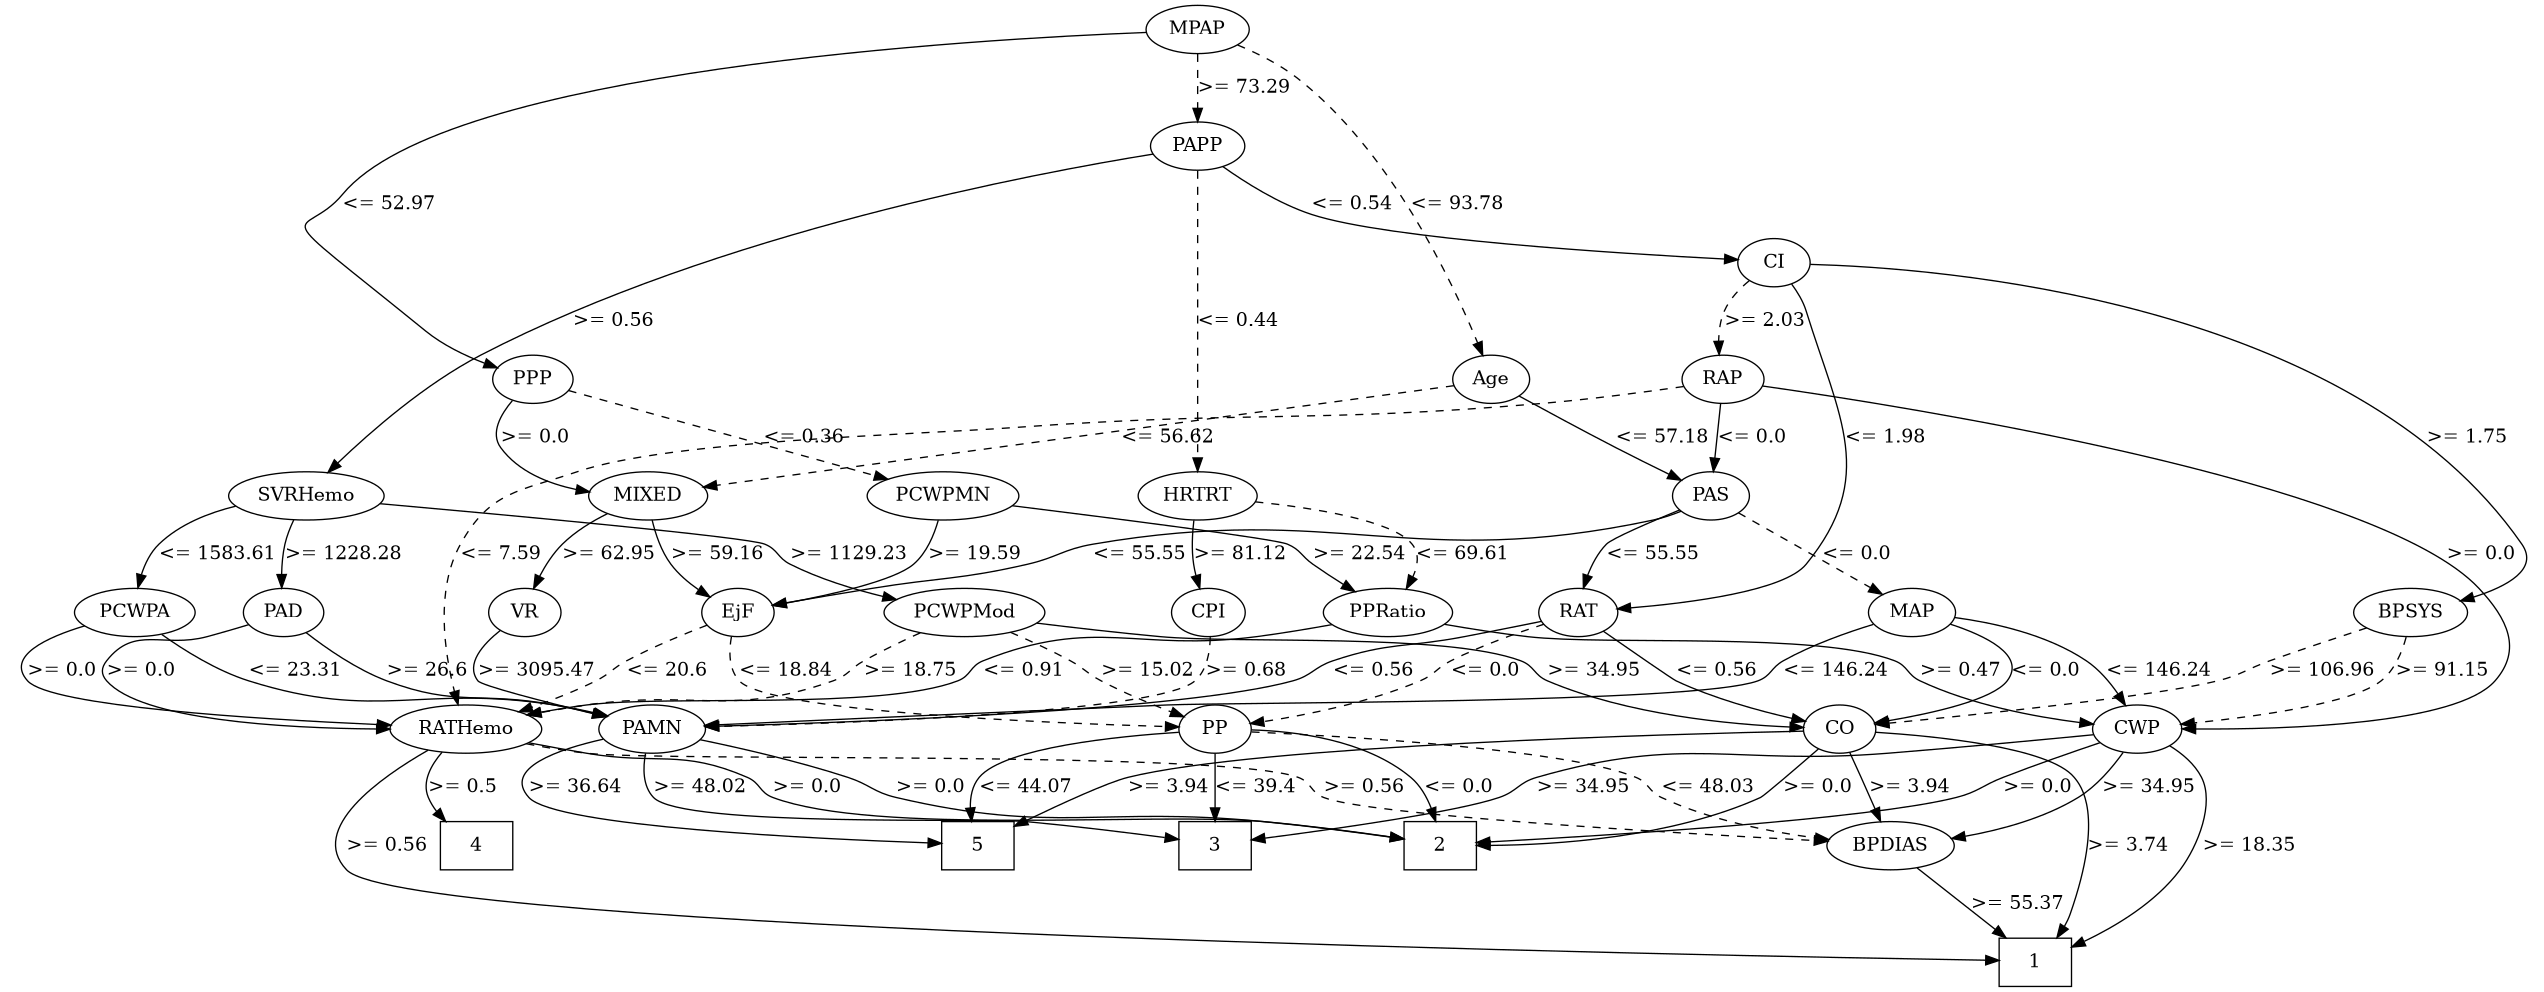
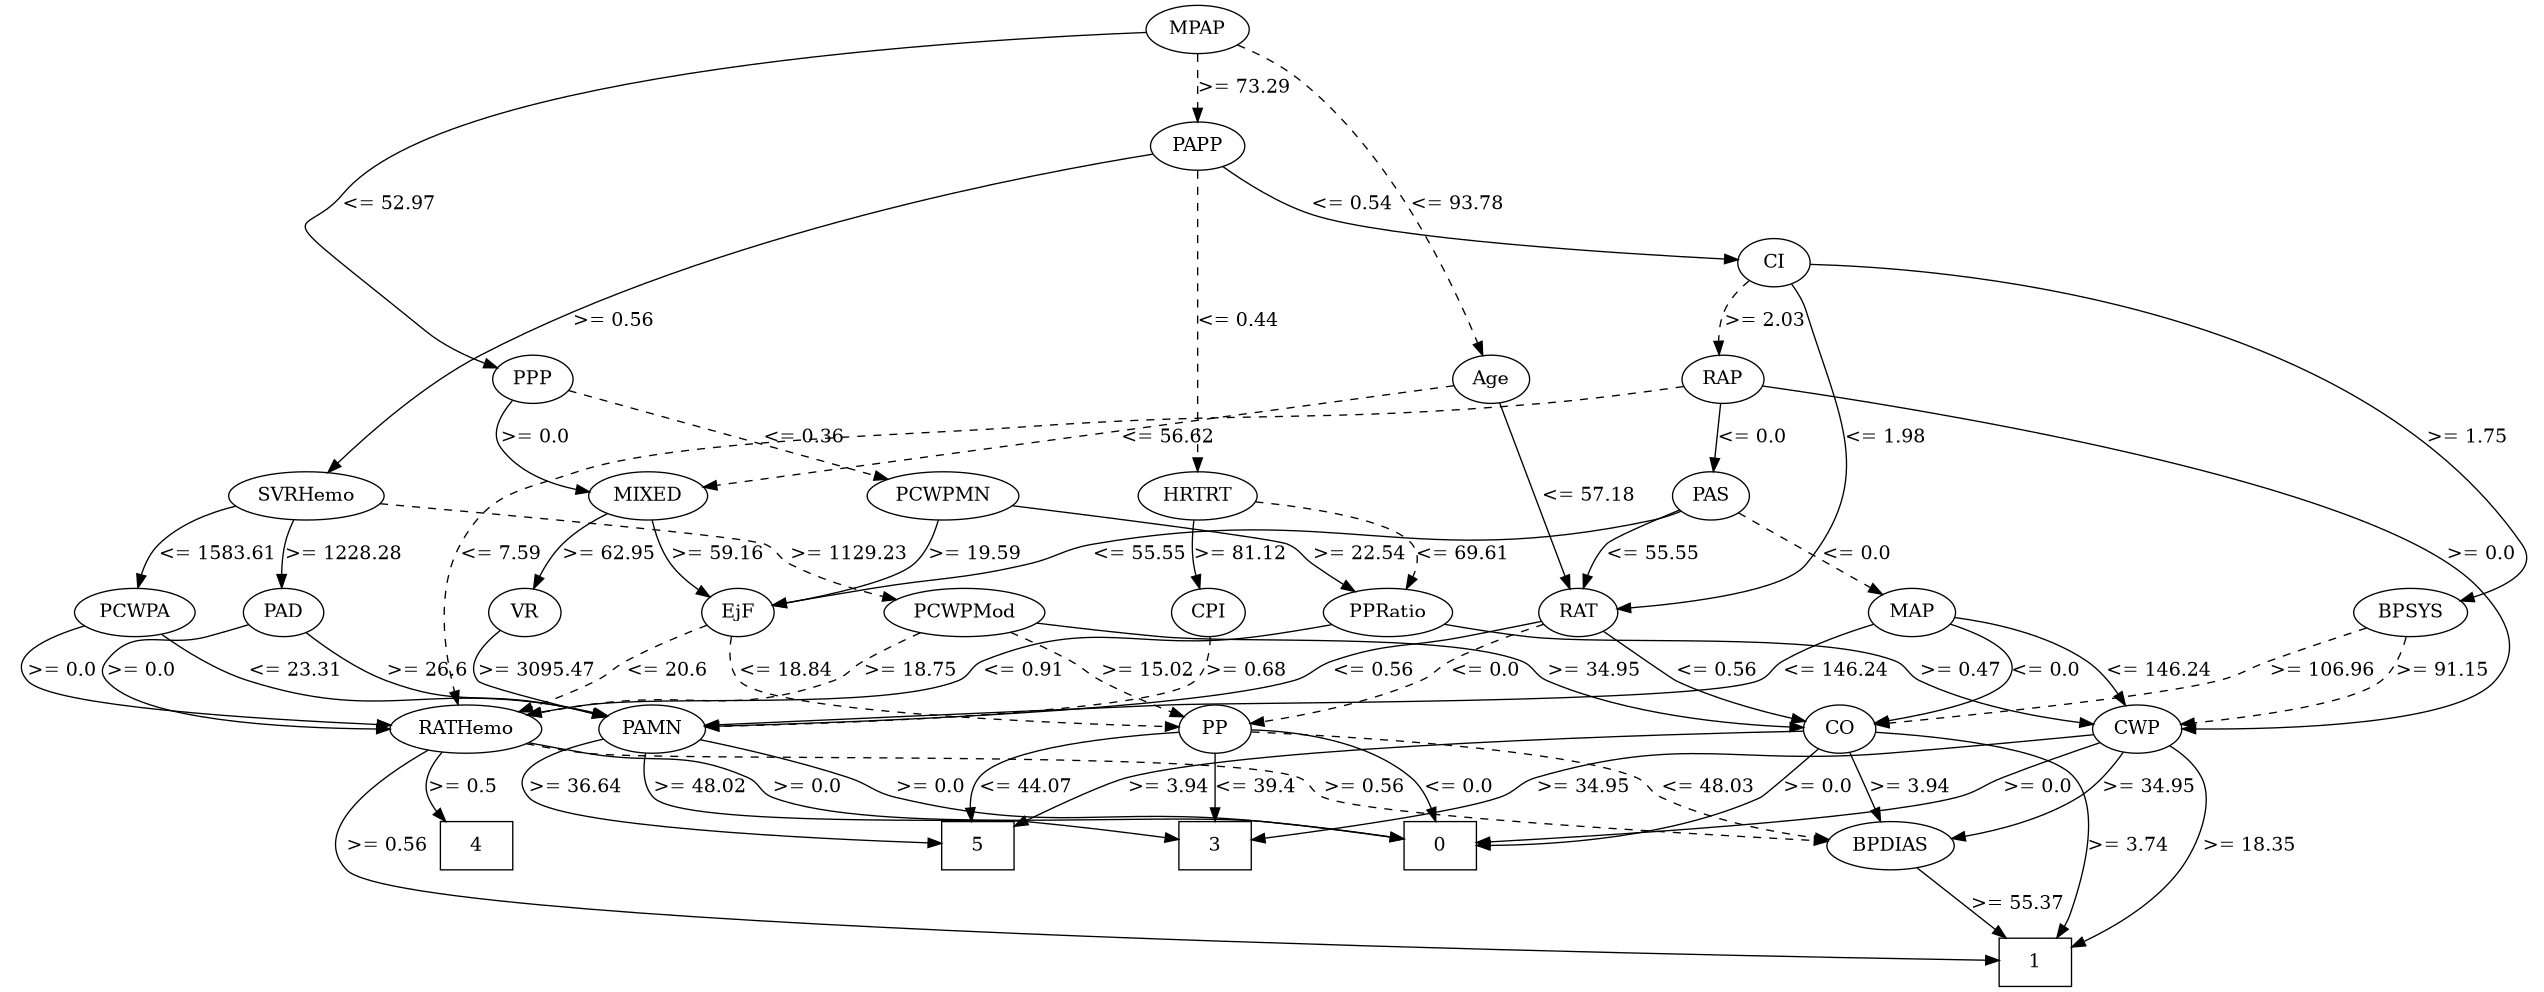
  strict digraph {
    edge [op=">=" param=0.0 style=solid]
    1 [height=0.5 shape=box width=0.75]
-   2 [height=0.5 shape=box width=0.75]
+   2 [height=0.5 shape=box width=0.75 label=0]
    3 [height=0.5 shape=box width=0.75]
    4 [height=0.5 shape=box width=0.75]
    5 [height=0.5 shape=box width=0.75]
    RAP [height=0.5 width=0.77778]
    CWP [height=0.5 width=0.84854]
    RATHemo [height=0.5 width=1.375]
    PAS [height=0.5 width=0.75]
    BPDIAS [height=0.5 width=1.1735]
    PP [height=0.5 width=0.75]
    MAP [height=0.5 width=0.84854]
    RAT [height=0.5 width=0.76389]
    EjF [height=0.5 width=0.75]
    PAMN [height=0.5 width=1.0139]
    CO [height=0.5 width=0.75]
    PAD [height=0.5 width=0.79437]
    PCWPMod [height=0.5 width=1.4444]
    PCWPA [height=0.5 width=1.1555]
    PCWPMN [height=0.5 width=1.3902]
    PPRatio [height=0.5 width=1.1013]
    CI [height=0.5 width=0.75]
    BPSYS [height=0.5 width=1.0471]
    SVRHemo [height=0.5 width=1.3902]
    MIXED [height=0.5 width=1.125]
    VR [height=0.5 width=0.75]
    HRTRT [height=0.5 width=1.1013]
    CPI [height=0.5 width=0.75]
    MPAP [height=0.5 width=0.97491]
    PPP [height=0.5 width=0.75]
    PAPP [height=0.5 width=0.88889]
    Age [height=0.5 width=0.75]
    RAP -> CWP [label=">= 0.0"]
    RAP -> RATHemo [label="<= 7.59" op="<=" param=7.59 style=dashed]
    RAP -> PAS [label="<= 0.0" op="<="]
    CWP -> 1 [label=">= 18.35" param=18.35]
    CWP -> 2 [label=">= 0.0"]
    CWP -> 3 [label=">= 34.95" param=34.95]
    CWP -> BPDIAS [label=">= 34.95" param=34.95]
    RATHemo -> 1 [label=">= 0.56" param=0.56]
    RATHemo -> 2 [label=">= 0.0"]
    RATHemo -> 4 [label=">= 0.5" param=0.5]
    RATHemo -> BPDIAS [label=">= 0.56" param=0.56 style=dashed]
    PAS -> MAP [label="<= 0.0" op="<=" style=dashed]
    PAS -> RAT [label="<= 55.55" op="<=" param=55.55]
    PAS -> EjF [label="<= 55.55" op="<=" param=55.55]
    BPDIAS -> 1 [label=">= 55.37" param=55.37]
    PP -> 2 [label="<= 0.0" op="<="]
    PP -> 3 [label="<= 39.4" op="<=" param=39.4]
    PP -> 5 [label="<= 44.07" op="<=" param=44.07]
    PP -> BPDIAS [label="<= 48.03" op="<=" param=48.03 style=dashed]
    MAP -> CWP [label="<= 146.24" op="<=" param=146.24]
    MAP -> PAMN [label="<= 146.24" op="<=" param=146.24]
    MAP -> CO [label="<= 0.0" op="<="]
    RAT -> PP [label="<= 0.0" op="<=" style=dashed]
    RAT -> PAMN [label="<= 0.56" op="<=" param=0.56]
    RAT -> CO [label="<= 0.56" op="<=" param=0.56]
    EjF -> RATHemo [label="<= 20.6" op="<=" param=20.6 style=dashed]
    EjF -> PP [label="<= 18.84" op="<=" param=18.84 style=dashed]
    PAMN -> 2 [label=">= 0.0"]
    PAMN -> 3 [label=">= 48.02" param=48.02]
    PAMN -> 5 [label=">= 36.64" param=36.64]
    CO -> 1 [label=">= 3.74" param=3.74]
    CO -> 2 [label=">= 0.0"]
    CO -> 5 [label=">= 3.94" param=3.94]
    CO -> BPDIAS [label=">= 3.94" param=3.94]
    PAD -> RATHemo [label=">= 0.0"]
    PAD -> PAMN [label=">= 26.6" param=26.6]
    PCWPMod -> RATHemo [label=">= 18.75" param=18.75 style=dashed]
    PCWPMod -> PP [label=">= 15.02" param=15.02 style=dashed]
    PCWPMod -> CO [label=">= 34.95" param=34.95]
    PCWPA -> RATHemo [label=">= 0.0"]
    PCWPA -> PAMN [label="<= 23.31" op="<=" param=23.31]
    PCWPMN -> EjF [label=">= 19.59" param=19.59]
    PCWPMN -> PPRatio [label=">= 22.54" param=22.54]
    PPRatio -> CWP [label=">= 0.47" param=0.47]
    PPRatio -> RATHemo [label="<= 0.91" op="<=" param=0.91]
    CI -> RAP [label=">= 2.03" param=2.03 style=dashed]
    CI -> RAT [label="<= 1.98" op="<=" param=1.98]
    CI -> BPSYS [label=">= 1.75" param=1.75]
    BPSYS -> CWP [label=">= 91.15" param=91.15 style=dashed]
    BPSYS -> CO [label=">= 106.96" param=106.96 style=dashed]
    SVRHemo -> PAD [label=">= 1228.28" param=1228.28]
-   SVRHemo -> PCWPMod [label=">= 1129.23" param=1129.23]
+   SVRHemo -> PCWPMod [label=">= 1129.23" param=1129.23 style=dashed]
    SVRHemo -> PCWPA [label="<= 1583.61" op="<=" param=1583.61]
    MIXED -> EjF [label=">= 59.16" param=59.16]
    MIXED -> VR [label=">= 62.95" param=62.95]
    VR -> PAMN [label=">= 3095.47" param=3095.47]
    HRTRT -> PPRatio [label="<= 69.61" op="<=" param=69.61 style=dashed]
    HRTRT -> CPI [label=">= 81.12" param=81.12]
    CPI -> PAMN [label=">= 0.68" param=0.68 style=dashed]
    MPAP -> PPP [label="<= 52.97" op="<=" param=52.97]
    MPAP -> PAPP [label=">= 73.29" param=73.29 style=dashed]
    MPAP -> Age [label="<= 93.78" op="<=" param=93.78 style=dashed]
    PPP -> PCWPMN [label="<= 0.36" op="<=" param=0.36 style=dashed]
    PPP -> MIXED [label=">= 0.0"]
    PAPP -> CI [label="<= 0.54" op="<=" param=0.54]
    PAPP -> SVRHemo [label=">= 0.56" param=0.56]
    PAPP -> HRTRT [label="<= 0.44" op="<=" param=0.44 style=dashed]
-   Age -> PAS [label="<= 57.18" op="<=" param=57.18]
+   Age -> RAT [label="<= 57.18" op="<=" param=57.18]
    Age -> MIXED [label="<= 56.62" op="<=" param=56.62 style=dashed]
  }
